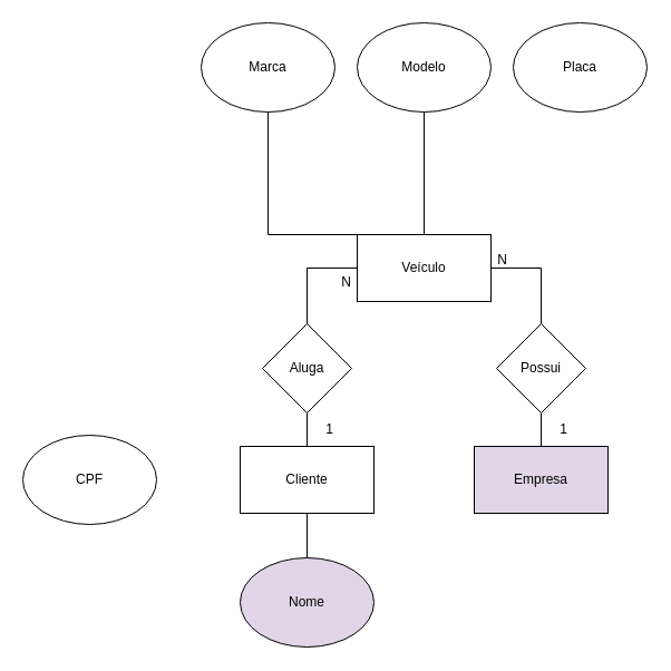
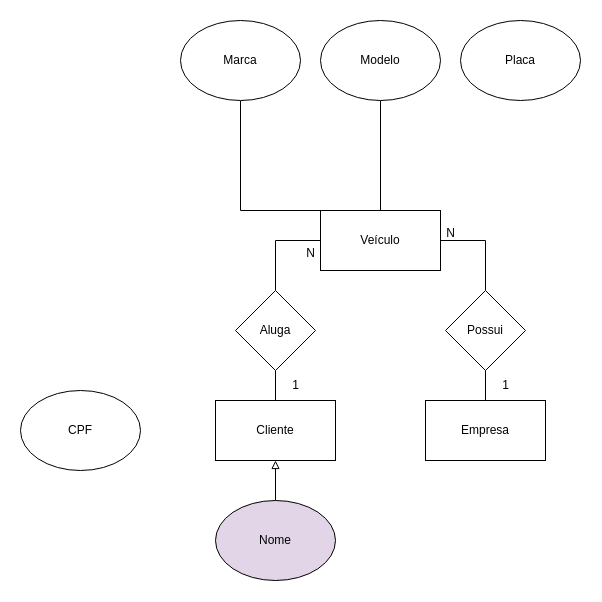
  <mxCell id="0" />
  <mxCell id="1" parent="0" />
- <mxCell id="2" value="Empresa" style="rounded=0;whiteSpace=wrap;html=1;fillColor=#e1d5e7;" vertex="1" parent="1"><mxGeometry x="425" y="400" width="120" height="60" as="geometry" /></mxCell>
+ <mxCell id="2" value="Empresa" style="rounded=0;whiteSpace=wrap;html=1;" vertex="1" parent="1"><mxGeometry x="425" y="400" width="120" height="60" as="geometry" /></mxCell>
  <mxCell id="3" style="edgeStyle=orthogonalEdgeStyle;rounded=0;orthogonalLoop=1;jettySize=auto;html=1;endArrow=none;endFill=0;" edge="1" parent="1" source="5" target="18"><mxGeometry relative="1" as="geometry" /></mxCell>
  <mxCell id="4" style="edgeStyle=orthogonalEdgeStyle;rounded=0;orthogonalLoop=1;jettySize=auto;html=1;entryX=0.5;entryY=0;entryDx=0;entryDy=0;endArrow=none;endFill=0;" edge="1" parent="1" source="5" target="16"><mxGeometry relative="1" as="geometry" /></mxCell>
  <mxCell id="5" value="Veículo" style="rounded=0;whiteSpace=wrap;html=1;" vertex="1" parent="1"><mxGeometry x="320" y="210" width="120" height="60" as="geometry" /></mxCell>
  <mxCell id="6" style="edgeStyle=orthogonalEdgeStyle;rounded=0;orthogonalLoop=1;jettySize=auto;html=1;entryX=0;entryY=0;entryDx=0;entryDy=0;endArrow=none;endFill=0;" edge="1" parent="1" source="7" target="5"><mxGeometry relative="1" as="geometry"><Array as="points"><mxPoint x="240" y="210" /></Array></mxGeometry></mxCell>
  <mxCell id="7" value="Marca" style="ellipse;whiteSpace=wrap;html=1;" vertex="1" parent="1"><mxGeometry x="180" y="20" width="120" height="80" as="geometry" /></mxCell>
  <mxCell id="8" style="edgeStyle=orthogonalEdgeStyle;rounded=0;orthogonalLoop=1;jettySize=auto;html=1;entryX=0.5;entryY=0;entryDx=0;entryDy=0;endArrow=none;endFill=0;" edge="1" parent="1" source="9" target="5"><mxGeometry relative="1" as="geometry" /></mxCell>
  <mxCell id="9" value="Modelo" style="ellipse;whiteSpace=wrap;html=1;" vertex="1" parent="1"><mxGeometry x="320" y="20" width="120" height="80" as="geometry" /></mxCell>
  <mxCell id="10" value="Placa" style="ellipse;whiteSpace=wrap;html=1;" vertex="1" parent="1"><mxGeometry x="460" y="20" width="120" height="80" as="geometry" /></mxCell>
  <mxCell id="11" value="Cliente" style="rounded=0;whiteSpace=wrap;html=1;" vertex="1" parent="1"><mxGeometry x="215" y="400" width="120" height="60" as="geometry" /></mxCell>
  <mxCell id="12" value="CPF" style="ellipse;whiteSpace=wrap;html=1;" vertex="1" parent="1"><mxGeometry x="20" y="390" width="120" height="80" as="geometry" /></mxCell>
- <mxCell id="13" style="edgeStyle=orthogonalEdgeStyle;rounded=0;orthogonalLoop=1;jettySize=auto;html=1;entryX=0.5;entryY=1;entryDx=0;entryDy=0;endArrow=none;endFill=0;" edge="1" parent="1" source="14" target="11"><mxGeometry relative="1" as="geometry" /></mxCell>
+ <mxCell id="13" style="edgeStyle=orthogonalEdgeStyle;rounded=0;orthogonalLoop=1;jettySize=auto;html=1;entryX=0.5;entryY=1;entryDx=0;entryDy=0;endArrow=block;endFill=0;" edge="1" parent="1" source="14" target="11"><mxGeometry relative="1" as="geometry" /></mxCell>
  <mxCell id="14" value="Nome" style="ellipse;whiteSpace=wrap;html=1;fillColor=#e1d5e7;" vertex="1" parent="1"><mxGeometry x="215" y="500" width="120" height="80" as="geometry" /></mxCell>
  <mxCell id="15" style="edgeStyle=orthogonalEdgeStyle;rounded=0;orthogonalLoop=1;jettySize=auto;html=1;entryX=0.5;entryY=0;entryDx=0;entryDy=0;endArrow=none;endFill=0;" edge="1" parent="1" source="16" target="11"><mxGeometry relative="1" as="geometry" /></mxCell>
  <mxCell id="16" value="Aluga" style="rhombus;whiteSpace=wrap;html=1;" vertex="1" parent="1"><mxGeometry x="235" y="290" width="80" height="80" as="geometry" /></mxCell>
  <mxCell id="17" style="edgeStyle=orthogonalEdgeStyle;rounded=0;orthogonalLoop=1;jettySize=auto;html=1;entryX=0.5;entryY=0;entryDx=0;entryDy=0;endArrow=none;endFill=0;" edge="1" parent="1" source="18" target="2"><mxGeometry relative="1" as="geometry" /></mxCell>
  <mxCell id="18" value="Possui" style="rhombus;whiteSpace=wrap;html=1;" vertex="1" parent="1"><mxGeometry x="445" y="290" width="80" height="80" as="geometry" /></mxCell>
  <mxCell id="19" value="1" style="text;html=1;align=center;verticalAlign=middle;resizable=0;points=[];autosize=1;strokeColor=none;fillColor=none;" vertex="1" parent="1"><mxGeometry x="490" y="370" width="30" height="30" as="geometry" /></mxCell>
  <mxCell id="20" value="N" style="text;html=1;align=center;verticalAlign=middle;resizable=0;points=[];autosize=1;strokeColor=none;fillColor=none;" vertex="1" parent="1"><mxGeometry x="435" y="218" width="30" height="30" as="geometry" /></mxCell>
  <mxCell id="21" value="N" style="text;html=1;align=center;verticalAlign=middle;resizable=0;points=[];autosize=1;strokeColor=none;fillColor=none;" vertex="1" parent="1"><mxGeometry x="295" y="238" width="30" height="30" as="geometry" /></mxCell>
  <mxCell id="22" value="1" style="text;html=1;align=center;verticalAlign=middle;resizable=0;points=[];autosize=1;strokeColor=none;fillColor=none;" vertex="1" parent="1"><mxGeometry x="280" y="370" width="30" height="30" as="geometry" /></mxCell>
